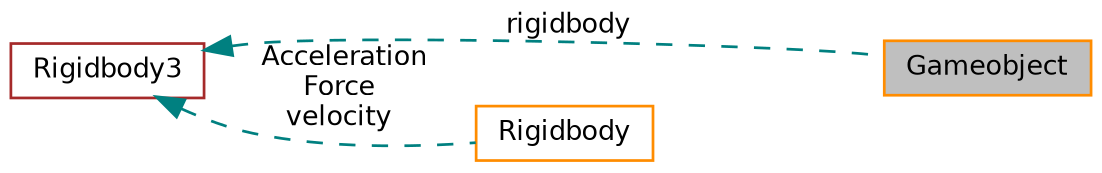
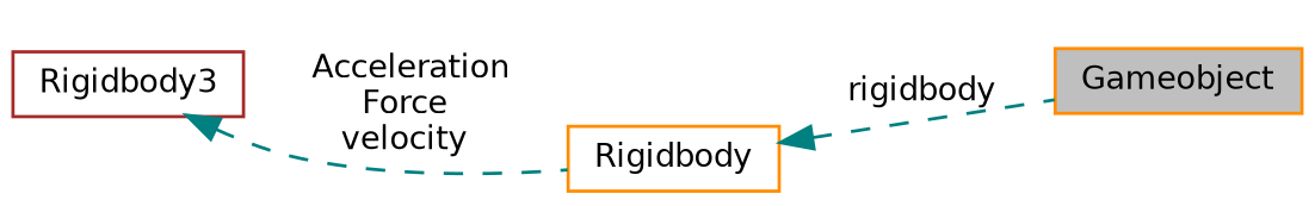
  digraph {
    rankdir=LR
    node [color=darkorange fillcolor=white fontname=Helvetica fontsize=10 shape=record style=filled]
    edge [color=teal dir=back fontname=Helvetica fontsize=10 labelfontname=Helvetica labelfontsize=10 style=dashed]
    n1 [fillcolor=grey75 fontcolor=black height=0.2 label=Gameobject width=0.4]
    n2 [height=0.2 label=Rigidbody width=0.4]
    n3 [color=brown height=0.2 label=Rigidbody3 width=0.4]
-   n3 -> n1 [label=" rigidbody"]
+   n2 -> n1 [label=" rigidbody"]
    n3 -> n2 [label=" Acceleration\nForce\nvelocity"]
  }
